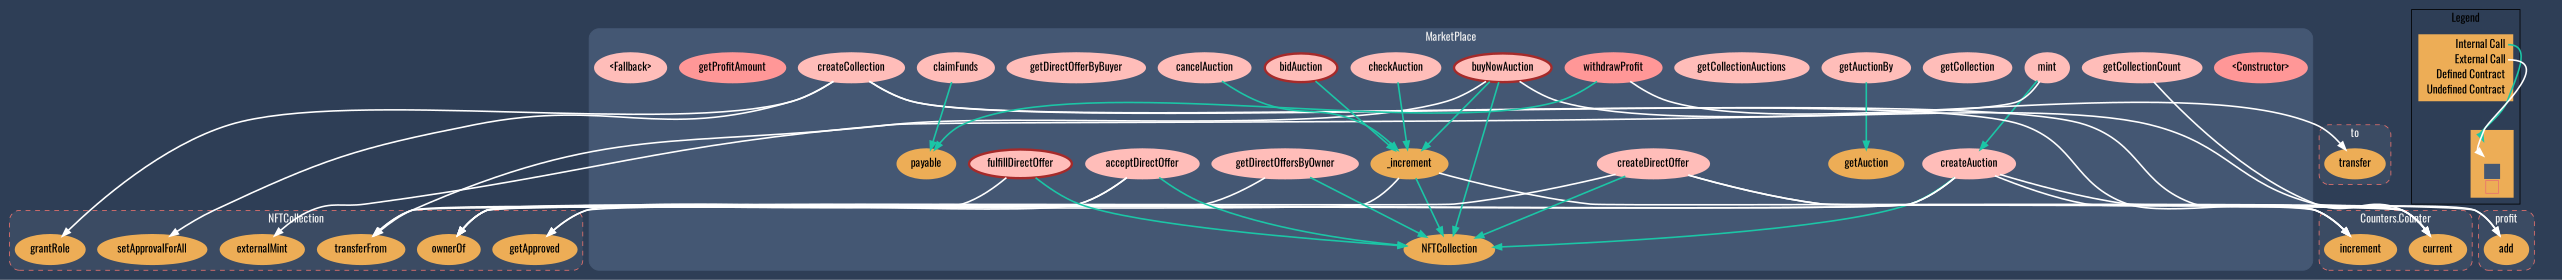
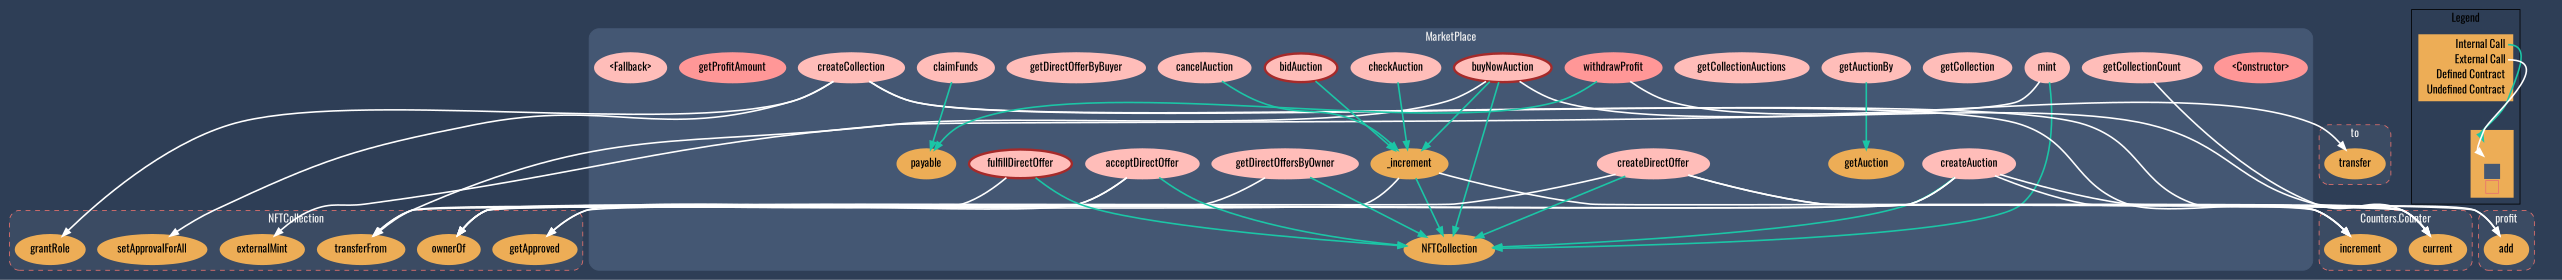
  digraph {
    bgcolor="#2e3e56"
    compound=true
    fontname=Oswald
    rankdir=TB
    node [color="#edad56" fillcolor="#ffbdb9" fontname=Oswald penwidth=3 style=filled]
    edge [color=white fontname=Oswald penwidth=2]
    n1 [color="#FF9797" fillcolor="#FF9797" label="<Constructor>"]
    n2 [color="#ffbdb9" label=mint]
    n3 [color="#ffbdb9" label=createCollection]
    n4 [color="#ffbdb9" label=getCollection]
    n5 [color="#ffbdb9" label=getCollectionCount]
    n6 [color="#ffbdb9" label=createAuction]
    n7 [color="#ffbdb9" label=getCollectionAuctions]
    n8 [fillcolor="#edad56" label=getAuction]
    n9 [color="#ffbdb9" label=getAuctionBy]
    n10 [color=brown label=buyNowAuction]
    n11 [color="#ffbdb9" label=cancelAuction]
    n12 [color="#ffbdb9" label=checkAuction]
    n13 [color=brown label=bidAuction]
    n14 [fillcolor="#edad56" label=_increment]
    n15 [color="#ffbdb9" label=createDirectOffer]
    n16 [color="#ffbdb9" label=getDirectOffersByOwner]
    n17 [color="#ffbdb9" label=getDirectOfferByBuyer]
    n18 [color="#ffbdb9" label=acceptDirectOffer]
    n19 [color=brown label=fulfillDirectOffer]
    n20 [color="#ffbdb9" label=claimFunds]
    n21 [color="#FF9797" fillcolor="#FF9797" label=withdrawProfit]
    n22 [color="#FF9797" fillcolor="#FF9797" label=getProfitAmount]
    n23 [color="#ffbdb9" label="<Fallback>"]
    n24 [fillcolor="#edad56" label=NFTCollection]
    n25 [fillcolor="#edad56" label=payable]
    n26 [fillcolor="#edad56" label=externalMint]
    n27 [fillcolor="#edad56" label=grantRole]
    n28 [fillcolor="#edad56" label=setApprovalForAll]
    n29 [fillcolor="#edad56" label=ownerOf]
    n30 [fillcolor="#edad56" label=getApproved]
    n31 [fillcolor="#edad56" label=transferFrom]
    n32 [fillcolor="#edad56" label=increment]
    n33 [fillcolor="#edad56" label=current]
    n34 [fillcolor="#edad56" label=add]
    n35 [fillcolor="#edad56" label=<<table border="0" cellpadding="2" cellspacing="0" cellborder="0">   <tr><td align="right" port="i1">Internal Call</td></tr>   <tr><td align="right" port="i2">External Call</td></tr>   <tr><td align="right" port="i3">Defined Contract</td></tr>   <tr><td align="right" port="i4">Undefined Contract</td></tr>   </table>> shape=plaintext]
    n36 [fillcolor="#edad56" label=<<table border="0" cellpadding="2" cellspacing="0" cellborder="0">   <tr><td port="i1">&nbsp;&nbsp;&nbsp;</td></tr>   <tr><td port="i2">&nbsp;&nbsp;&nbsp;</td></tr>   <tr><td port="i3" bgcolor="#445773">&nbsp;&nbsp;&nbsp;</td></tr>   <tr><td port="i4">     <table border="1" cellborder="0" cellspacing="0" cellpadding="7" color="#e8726d">       <tr>        <td></td>       </tr>      </table>   </td></tr>   </table>> shape=plaintext]
    n37 [fillcolor="#edad56" label=transfer]
    subgraph cluster_1 {
      bgcolor="#445773"
      color="#445773"
      fontcolor="#f0f0f0"
      label=MarketPlace
      style=rounded
      n1
      n2
      n3
      n4
      n5
      n6
      n7
      n8
      n9
      n10
      n11
      n12
      n13
      n14
      n15
      n16
      n17
      n18
      n19
      n20
      n21
      n22
      n23
      n24
      n25
    }
    subgraph cluster_2 {
      bgcolor="#3b4b63"
      color="#e8726d"
      fontcolor="#f0f0f0"
      label=to
      style="rounded,dashed"
      n37
    }
    subgraph cluster_3 {
      bgcolor="#3b4b63"
      color="#e8726d"
      fontcolor="#f0f0f0"
      label=NFTCollection
      style="rounded,dashed"
      n26
      n27
      n28
      n29
      n30
      n31
    }
    subgraph cluster_4 {
      bgcolor="#3b4b63"
      color="#e8726d"
      fontcolor="#f0f0f0"
      label="Counters.Counter"
      style="rounded,dashed"
      n32
      n33
    }
    subgraph cluster_5 {
      bgcolor="#3b4b63"
      color="#e8726d"
      fontcolor="#f0f0f0"
      label=profit
      style="rounded,dashed"
      n34
    }
    subgraph cluster_6 {
      label=Legend
      n35
      n36
    }
-   n2 -> n6 [color="#1bc6a6"]
+   n2 -> n24 [color="#1bc6a6"]
    n2 -> n26
    n3 -> n27
    n3 -> n28
    n3 -> n32
    n3 -> n33
    n5 -> n33
    n6 -> n24 [color="#1bc6a6"]
    n6 -> n29
    n6 -> n30
    n6 -> n32
    n6 -> n33
    n9 -> n8 [color="#1bc6a6"]
    n10 -> n14 [color="#1bc6a6"]
    n10 -> n24 [color="#1bc6a6"]
    n10 -> n31
    n10 -> n34
    n11 -> n14 [color="#1bc6a6"]
    n12 -> n14 [color="#1bc6a6"]
    n13 -> n14 [color="#1bc6a6"]
    n14 -> n24 [color="#1bc6a6"]
    n14 -> n31
    n14 -> n34
    n15 -> n24 [color="#1bc6a6"]
    n15 -> n29
    n15 -> n32
    n15 -> n33
    n16 -> n24 [color="#1bc6a6"]
    n16 -> n29
    n18 -> n24 [color="#1bc6a6"]
    n18 -> n29
    n18 -> n30
    n19 -> n24 [color="#1bc6a6"]
    n19 -> n31
    n20 -> n25 [color="#1bc6a6"]
    n21 -> n25 [color="#1bc6a6"]
    n21 -> n37
    n35 -> n36 [color="#1bc6a6" headport="i1:w" tailport="i1:e"]
    n35 -> n36 [headport="i2:w" tailport="i2:e"]
  }
